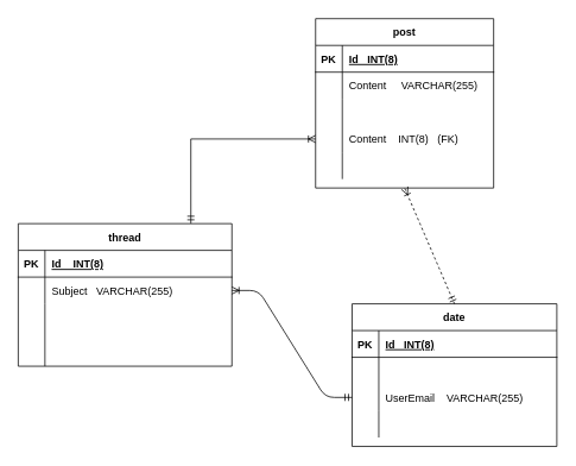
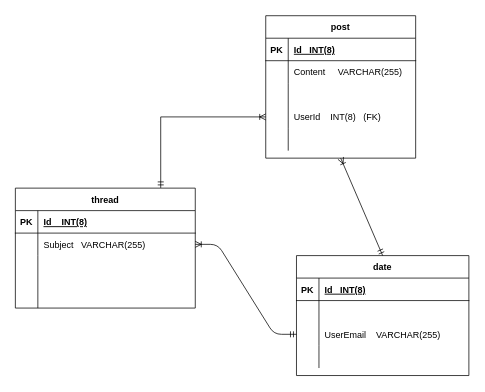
  <mxCell id="0" />
  <mxCell id="1" parent="0" />
  <mxCell id="2" value="date" style="shape=table;startSize=30;container=1;collapsible=1;childLayout=tableLayout;fixedRows=1;rowLines=0;fontStyle=1;align=center;resizeLast=1;" parent="1" vertex="1"><mxGeometry x="395" y="340" width="230" height="160" as="geometry" /></mxCell>
  <mxCell id="3" value="" style="shape=partialRectangle;collapsible=0;dropTarget=0;pointerEvents=0;fillColor=none;top=0;left=0;bottom=1;right=0;points=[[0,0.5],[1,0.5]];portConstraint=eastwest;" parent="2" vertex="1"><mxGeometry y="30" width="230" height="30" as="geometry" /></mxCell>
  <mxCell id="4" value="PK" style="shape=partialRectangle;connectable=0;fillColor=none;top=0;left=0;bottom=0;right=0;fontStyle=1;overflow=hidden;" parent="3" vertex="1"><mxGeometry width="30" height="30" as="geometry" /></mxCell>
  <mxCell id="5" value="Id   INT(8)" style="shape=partialRectangle;connectable=0;fillColor=none;top=0;left=0;bottom=0;right=0;align=left;spacingLeft=6;fontStyle=5;overflow=hidden;" parent="3" vertex="1"><mxGeometry x="30" width="200" height="30" as="geometry" /></mxCell>
  <mxCell id="6" value="" style="shape=partialRectangle;collapsible=0;dropTarget=0;pointerEvents=0;fillColor=none;top=0;left=0;bottom=0;right=0;points=[[0,0.5],[1,0.5]];portConstraint=eastwest;" parent="2" vertex="1"><mxGeometry y="60" width="230" height="30" as="geometry" /></mxCell>
  <mxCell id="7" value="" style="shape=partialRectangle;connectable=0;fillColor=none;top=0;left=0;bottom=0;right=0;editable=1;overflow=hidden;" parent="6" vertex="1"><mxGeometry width="30" height="30" as="geometry" /></mxCell>
  <mxCell id="8" value="" style="shape=partialRectangle;collapsible=0;dropTarget=0;pointerEvents=0;fillColor=none;top=0;left=0;bottom=0;right=0;points=[[0,0.5],[1,0.5]];portConstraint=eastwest;" parent="2" vertex="1"><mxGeometry y="90" width="230" height="30" as="geometry" /></mxCell>
  <mxCell id="9" value="" style="shape=partialRectangle;connectable=0;fillColor=none;top=0;left=0;bottom=0;right=0;editable=1;overflow=hidden;" parent="8" vertex="1"><mxGeometry width="30" height="30" as="geometry" /></mxCell>
  <mxCell id="10" value="UserEmail    VARCHAR(255)" style="shape=partialRectangle;connectable=0;fillColor=none;top=0;left=0;bottom=0;right=0;align=left;spacingLeft=6;overflow=hidden;" parent="8" vertex="1"><mxGeometry x="30" width="200" height="30" as="geometry" /></mxCell>
  <mxCell id="11" value="" style="shape=partialRectangle;collapsible=0;dropTarget=0;pointerEvents=0;fillColor=none;top=0;left=0;bottom=0;right=0;points=[[0,0.5],[1,0.5]];portConstraint=eastwest;" parent="2" vertex="1"><mxGeometry y="120" width="230" height="30" as="geometry" /></mxCell>
  <mxCell id="12" value="" style="shape=partialRectangle;connectable=0;fillColor=none;top=0;left=0;bottom=0;right=0;editable=1;overflow=hidden;" parent="11" vertex="1"><mxGeometry width="30" height="30" as="geometry" /></mxCell>
  <mxCell id="13" value="" style="shape=partialRectangle;connectable=0;fillColor=none;top=0;left=0;bottom=0;right=0;align=left;spacingLeft=6;overflow=hidden;" parent="11" vertex="1"><mxGeometry x="30" width="200" height="30" as="geometry" /></mxCell>
  <mxCell id="14" value="post" style="shape=table;startSize=30;container=1;collapsible=1;childLayout=tableLayout;fixedRows=1;rowLines=0;fontStyle=1;align=center;resizeLast=1;" parent="1" vertex="1"><mxGeometry x="354" y="20" width="200" height="190" as="geometry" /></mxCell>
  <mxCell id="15" value="" style="shape=partialRectangle;collapsible=0;dropTarget=0;pointerEvents=0;fillColor=none;top=0;left=0;bottom=1;right=0;points=[[0,0.5],[1,0.5]];portConstraint=eastwest;" parent="14" vertex="1"><mxGeometry y="30" width="200" height="30" as="geometry" /></mxCell>
  <mxCell id="16" value="PK" style="shape=partialRectangle;connectable=0;fillColor=none;top=0;left=0;bottom=0;right=0;fontStyle=1;overflow=hidden;" parent="15" vertex="1"><mxGeometry width="30" height="30" as="geometry" /></mxCell>
  <mxCell id="17" value="Id   INT(8)" style="shape=partialRectangle;connectable=0;fillColor=none;top=0;left=0;bottom=0;right=0;align=left;spacingLeft=6;fontStyle=5;overflow=hidden;" parent="15" vertex="1"><mxGeometry x="30" width="170" height="30" as="geometry" /></mxCell>
  <mxCell id="18" value="" style="shape=partialRectangle;collapsible=0;dropTarget=0;pointerEvents=0;fillColor=none;top=0;left=0;bottom=0;right=0;points=[[0,0.5],[1,0.5]];portConstraint=eastwest;" parent="14" vertex="1"><mxGeometry y="60" width="200" height="30" as="geometry" /></mxCell>
  <mxCell id="19" value="" style="shape=partialRectangle;connectable=0;fillColor=none;top=0;left=0;bottom=0;right=0;editable=1;overflow=hidden;" parent="18" vertex="1"><mxGeometry width="30" height="30" as="geometry" /></mxCell>
  <mxCell id="20" value="Content     VARCHAR(255)" style="shape=partialRectangle;connectable=0;fillColor=none;top=0;left=0;bottom=0;right=0;align=left;spacingLeft=6;overflow=hidden;" parent="18" vertex="1"><mxGeometry x="30" width="170" height="30" as="geometry" /></mxCell>
  <mxCell id="21" value="" style="shape=partialRectangle;collapsible=0;dropTarget=0;pointerEvents=0;fillColor=none;top=0;left=0;bottom=0;right=0;points=[[0,0.5],[1,0.5]];portConstraint=eastwest;" parent="14" vertex="1"><mxGeometry y="90" width="200" height="30" as="geometry" /></mxCell>
  <mxCell id="22" value="" style="shape=partialRectangle;connectable=0;fillColor=none;top=0;left=0;bottom=0;right=0;editable=1;overflow=hidden;" parent="21" vertex="1"><mxGeometry width="30" height="30" as="geometry" /></mxCell>
  <mxCell id="23" value="" style="shape=partialRectangle;collapsible=0;dropTarget=0;pointerEvents=0;fillColor=none;top=0;left=0;bottom=0;right=0;points=[[0,0.5],[1,0.5]];portConstraint=eastwest;" parent="14" vertex="1"><mxGeometry y="120" width="200" height="30" as="geometry" /></mxCell>
  <mxCell id="24" value="" style="shape=partialRectangle;connectable=0;fillColor=none;top=0;left=0;bottom=0;right=0;editable=1;overflow=hidden;" parent="23" vertex="1"><mxGeometry width="30" height="30" as="geometry" /></mxCell>
- <mxCell id="25" value="Content    INT(8)   (FK)" style="shape=partialRectangle;connectable=0;fillColor=none;top=0;left=0;bottom=0;right=0;align=left;spacingLeft=6;overflow=hidden;" parent="23" vertex="1"><mxGeometry x="30" width="170" height="30" as="geometry" /></mxCell>
+ <mxCell id="25" value="UserId    INT(8)   (FK)" style="shape=partialRectangle;connectable=0;fillColor=none;top=0;left=0;bottom=0;right=0;align=left;spacingLeft=6;overflow=hidden;" parent="23" vertex="1"><mxGeometry x="30" width="170" height="30" as="geometry" /></mxCell>
  <mxCell id="26" value="" style="shape=partialRectangle;collapsible=0;dropTarget=0;pointerEvents=0;fillColor=none;top=0;left=0;bottom=0;right=0;points=[[0,0.5],[1,0.5]];portConstraint=eastwest;" parent="14" vertex="1"><mxGeometry y="150" width="200" height="30" as="geometry" /></mxCell>
  <mxCell id="27" value="" style="shape=partialRectangle;connectable=0;fillColor=none;top=0;left=0;bottom=0;right=0;editable=1;overflow=hidden;" parent="26" vertex="1"><mxGeometry width="30" height="30" as="geometry" /></mxCell>
  <mxCell id="28" value="" style="shape=partialRectangle;connectable=0;fillColor=none;top=0;left=0;bottom=0;right=0;align=left;spacingLeft=6;overflow=hidden;" parent="26" vertex="1"><mxGeometry x="30" width="170" height="30" as="geometry" /></mxCell>
  <mxCell id="29" value="thread" style="shape=table;startSize=30;container=1;collapsible=1;childLayout=tableLayout;fixedRows=1;rowLines=0;fontStyle=1;align=center;resizeLast=1;" parent="1" vertex="1"><mxGeometry x="20" y="250" width="240" height="160" as="geometry" /></mxCell>
  <mxCell id="30" value="" style="shape=partialRectangle;collapsible=0;dropTarget=0;pointerEvents=0;fillColor=none;top=0;left=0;bottom=1;right=0;points=[[0,0.5],[1,0.5]];portConstraint=eastwest;" parent="29" vertex="1"><mxGeometry y="30" width="240" height="30" as="geometry" /></mxCell>
  <mxCell id="31" value="PK" style="shape=partialRectangle;connectable=0;fillColor=none;top=0;left=0;bottom=0;right=0;fontStyle=1;overflow=hidden;" parent="30" vertex="1"><mxGeometry width="30" height="30" as="geometry" /></mxCell>
  <mxCell id="32" value="Id    INT(8)" style="shape=partialRectangle;connectable=0;fillColor=none;top=0;left=0;bottom=0;right=0;align=left;spacingLeft=6;fontStyle=5;overflow=hidden;" parent="30" vertex="1"><mxGeometry x="30" width="210" height="30" as="geometry" /></mxCell>
  <mxCell id="33" value="" style="shape=partialRectangle;collapsible=0;dropTarget=0;pointerEvents=0;fillColor=none;top=0;left=0;bottom=0;right=0;points=[[0,0.5],[1,0.5]];portConstraint=eastwest;" parent="29" vertex="1"><mxGeometry y="60" width="240" height="30" as="geometry" /></mxCell>
  <mxCell id="34" value="" style="shape=partialRectangle;connectable=0;fillColor=none;top=0;left=0;bottom=0;right=0;editable=1;overflow=hidden;" parent="33" vertex="1"><mxGeometry width="30" height="30" as="geometry" /></mxCell>
  <mxCell id="35" value="Subject   VARCHAR(255)" style="shape=partialRectangle;connectable=0;fillColor=none;top=0;left=0;bottom=0;right=0;align=left;spacingLeft=6;overflow=hidden;" parent="33" vertex="1"><mxGeometry x="30" width="210" height="30" as="geometry" /></mxCell>
  <mxCell id="36" value="" style="shape=partialRectangle;collapsible=0;dropTarget=0;pointerEvents=0;fillColor=none;top=0;left=0;bottom=0;right=0;points=[[0,0.5],[1,0.5]];portConstraint=eastwest;" parent="29" vertex="1"><mxGeometry y="90" width="240" height="30" as="geometry" /></mxCell>
  <mxCell id="37" value="" style="shape=partialRectangle;connectable=0;fillColor=none;top=0;left=0;bottom=0;right=0;editable=1;overflow=hidden;" parent="36" vertex="1"><mxGeometry width="30" height="30" as="geometry" /></mxCell>
  <mxCell id="38" value="" style="shape=partialRectangle;collapsible=0;dropTarget=0;pointerEvents=0;fillColor=none;top=0;left=0;bottom=0;right=0;points=[[0,0.5],[1,0.5]];portConstraint=eastwest;" parent="29" vertex="1"><mxGeometry y="120" width="240" height="40" as="geometry" /></mxCell>
  <mxCell id="39" value="" style="shape=partialRectangle;connectable=0;fillColor=none;top=0;left=0;bottom=0;right=0;editable=1;overflow=hidden;" parent="38" vertex="1"><mxGeometry width="30" height="40" as="geometry" /></mxCell>
  <mxCell id="40" value="" style="shape=partialRectangle;connectable=0;fillColor=none;top=0;left=0;bottom=0;right=0;align=left;spacingLeft=6;overflow=hidden;" parent="38" vertex="1"><mxGeometry x="30" width="210" height="40" as="geometry" /></mxCell>
- <mxCell id="41" value="" style="fontSize=12;html=1;endArrow=ERoneToMany;startArrow=ERmandOne;exitX=0.5;exitY=0;exitDx=0;exitDy=0;endFill=0;entryX=0.5;entryY=1;entryDx=0;entryDy=0;dashed=1;" parent="1" source="2" target="14" edge="1"><mxGeometry width="100" height="100" relative="1" as="geometry"><mxPoint x="310" y="250" as="sourcePoint" /><mxPoint x="410" y="137" as="targetPoint" /></mxGeometry></mxCell>
+ <mxCell id="41" value="" style="fontSize=12;html=1;endArrow=ERoneToMany;startArrow=ERmandOne;exitX=0.5;exitY=0;exitDx=0;exitDy=0;endFill=0;entryX=0.5;entryY=1;entryDx=0;entryDy=0;" parent="1" source="2" target="14" edge="1"><mxGeometry width="100" height="100" relative="1" as="geometry"><mxPoint x="310" y="250" as="sourcePoint" /><mxPoint x="410" y="137" as="targetPoint" /></mxGeometry></mxCell>
  <mxCell id="42" value="" style="edgeStyle=entityRelationEdgeStyle;fontSize=12;html=1;endArrow=ERoneToMany;startArrow=ERmandOne;endFill=0;exitX=0;exitY=0.5;exitDx=0;exitDy=0;entryX=1;entryY=0.5;entryDx=0;entryDy=0;" parent="1" source="8" target="33" edge="1"><mxGeometry width="100" height="100" relative="1" as="geometry"><mxPoint x="260" y="490" as="sourcePoint" /><mxPoint x="360" y="390" as="targetPoint" /></mxGeometry></mxCell>
  <mxCell id="43" style="edgeStyle=orthogonalEdgeStyle;rounded=0;orthogonalLoop=1;jettySize=auto;html=1;entryX=0.808;entryY=-0.002;entryDx=0;entryDy=0;entryPerimeter=0;startArrow=ERoneToMany;startFill=0;endArrow=ERmandOne;endFill=0;exitX=0;exitY=0.5;exitDx=0;exitDy=0;" parent="1" target="29" edge="1" source="23"><mxGeometry relative="1" as="geometry"><mxPoint x="368" y="166" as="sourcePoint" /></mxGeometry></mxCell>
